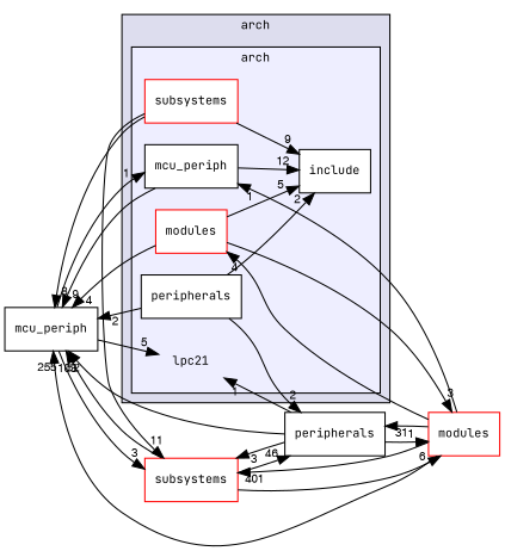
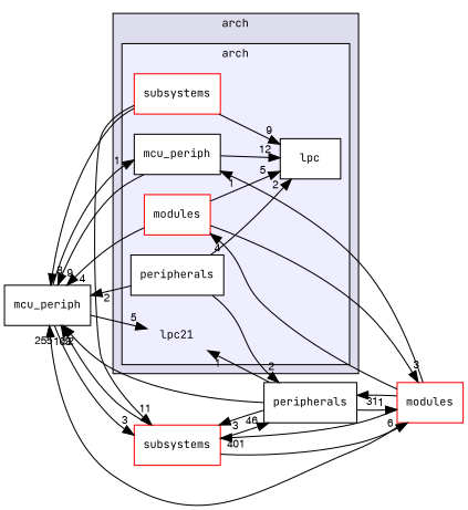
  digraph {
    compound=true
    rankdir=LR
    fontname="JetBrains Mono"
    node [fontname="JetBrains Mono" fontsize=10 shape=box color=red fillcolor=white style=filled]
    edge [headlabel=1 labeldistance=1.5 labelfontname=FreeSans labelfontsize=10 fontname="JetBrains Mono"]
    n1 [label=lpc21 shape=plaintext color="" fillcolor="" style=""]
-   n2 [color=black label=include]
+   n2 [color=black label=lpc]
    n3 [color=black label=mcu_periph]
    n4 [label=modules]
    n5 [color=black label=peripherals]
    n6 [label=subsystems]
    n7 [label=mcu_periph color="" fillcolor="" style=""]
    n8 [label=modules]
    n9 [label=peripherals color="" fillcolor="" style=""]
    n10 [label=subsystems]
    subgraph cluster_1 {
      bgcolor="#ddddee"
      fontsize=10
      label=arch
      pencolor=black
      subgraph cluster_2 {
        bgcolor="#eeeeff"
        fontsize=10
        pencolor=black
        n1
        n2
        n3
        n4
        n5
        n6
      }
    }
    n3 -> n2 [headlabel=12]
    n3 -> n7 [headlabel=9]
    n4 -> n2 [headlabel=5]
    n4 -> n7 [headlabel=4]
    n4 -> n8 [headlabel=3]
    n5 -> n2 [headlabel=2]
    n5 -> n7 [headlabel=2]
    n5 -> n9 [headlabel=2]
    n6 -> n2 [headlabel=9]
    n6 -> n7 [headlabel=8]
    n6 -> n10 [headlabel=11]
    n7 -> n1 [headlabel=5]
    n7 -> n3
    n7 -> n10 [headlabel=3]
    n8 -> n3
    n8 -> n4 [headlabel=4]
    n8 -> n7 [headlabel=255]
    n8 -> n9 [headlabel=31]
    n8 -> n10 [headlabel=401]
    n9 -> n1
    n9 -> n7 [headlabel=52]
    n9 -> n8
    n9 -> n10 [headlabel=3]
    n10 -> n7 [headlabel=103]
    n10 -> n8 [headlabel=6]
    n10 -> n9 [headlabel=46]
  }
